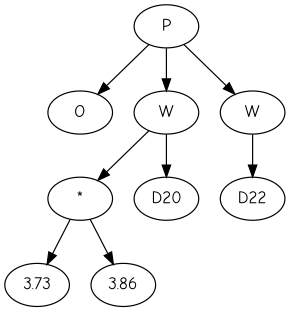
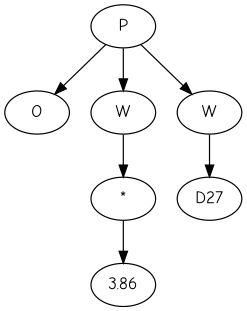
  digraph {
    fontname="Comic Neue"
    node [fontname="Comic Neue"]
    edge [fontname="Comic Neue"]
    n1 [label=O]
    n2 [label=P]
    n3 [label=W]
    n4 [label=W]
    n5 [label="*"]
-   n6 [label=D20]
-   n7 [label=D22]
-   n8 [label=3.73]
+   n7 [label=D27]
    n9 [label=3.86]
    n2 -> n1
    n2 -> n3
    n2 -> n4
    n3 -> n5
-   n3 -> n6
    n4 -> n7
-   n5 -> n8
    n5 -> n9
  }
